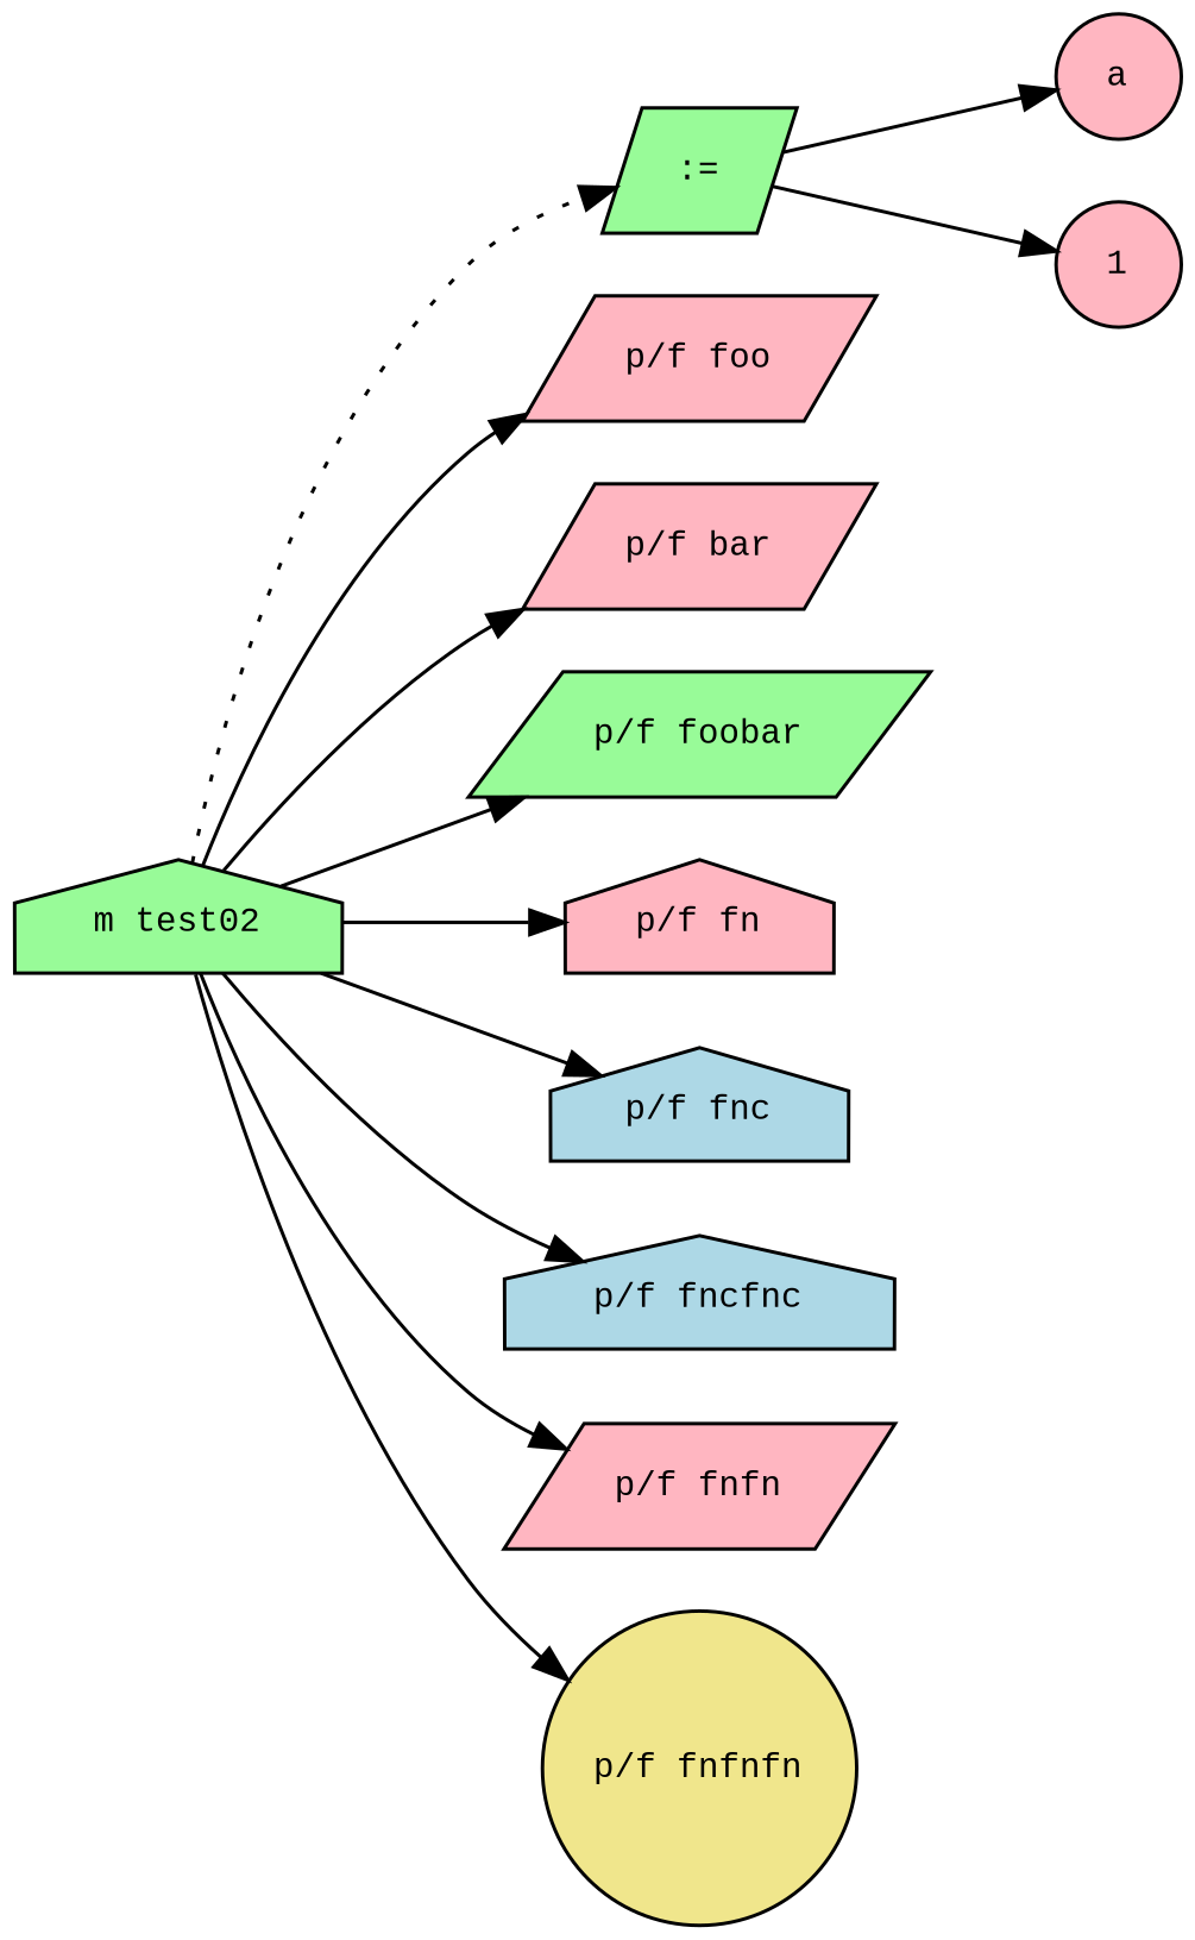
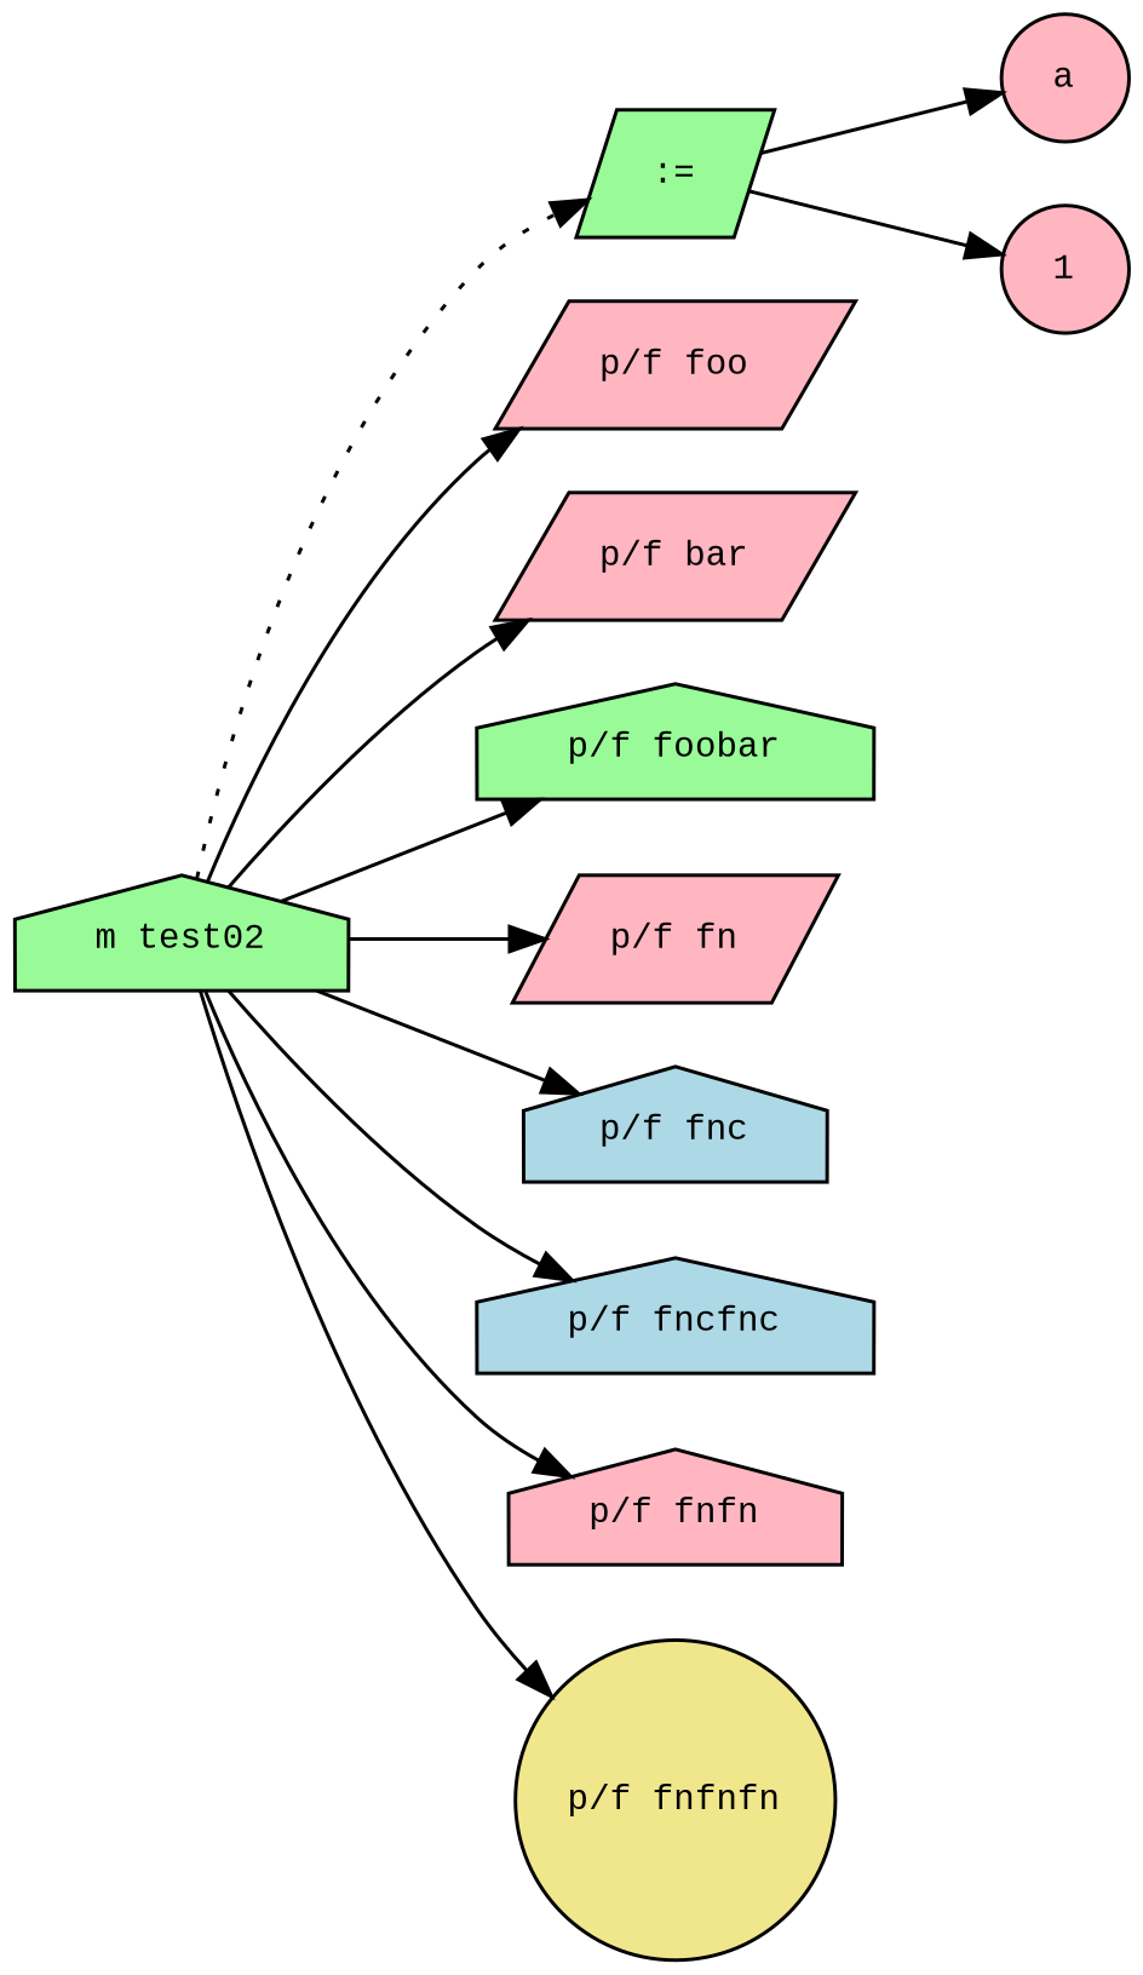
  digraph {
    fontname="Times New Roman"
    fontsize=10
    rankdir=LR
    node [fillcolor=lightpink fontname="Courier New" fontsize=10 shape=house style=filled]
    edge [fontname="Times New Roman" fontsize=10]
    n1 [fillcolor=palegreen label="m test02"]
    n2 [fillcolor=palegreen label=":=" shape=parallelogram]
    n3 [label="p/f foo" shape=parallelogram]
    n4 [label="p/f bar" shape=parallelogram]
-   n5 [fillcolor=palegreen label="p/f foobar" shape=parallelogram]
-   n6 [label="p/f fn"]
+   n5 [fillcolor=palegreen label="p/f foobar"]
+   n6 [label="p/f fn" shape=parallelogram]
    n7 [fillcolor=lightblue label="p/f fnc"]
    n8 [fillcolor=lightblue label="p/f fncfnc"]
-   n9 [label="p/f fnfn" shape=parallelogram]
+   n9 [label="p/f fnfn"]
    n10 [fillcolor=khaki label="p/f fnfnfn" shape=circle]
    n11 [label=a shape=circle]
    n12 [label=1 shape=circle]
    n1 -> n2 [style=dotted]
    n1 -> n3
    n1 -> n4
    n1 -> n5
    n1 -> n6
    n1 -> n7
    n1 -> n8
    n1 -> n9
    n1 -> n10
    n2 -> n11
    n2 -> n12
  }
